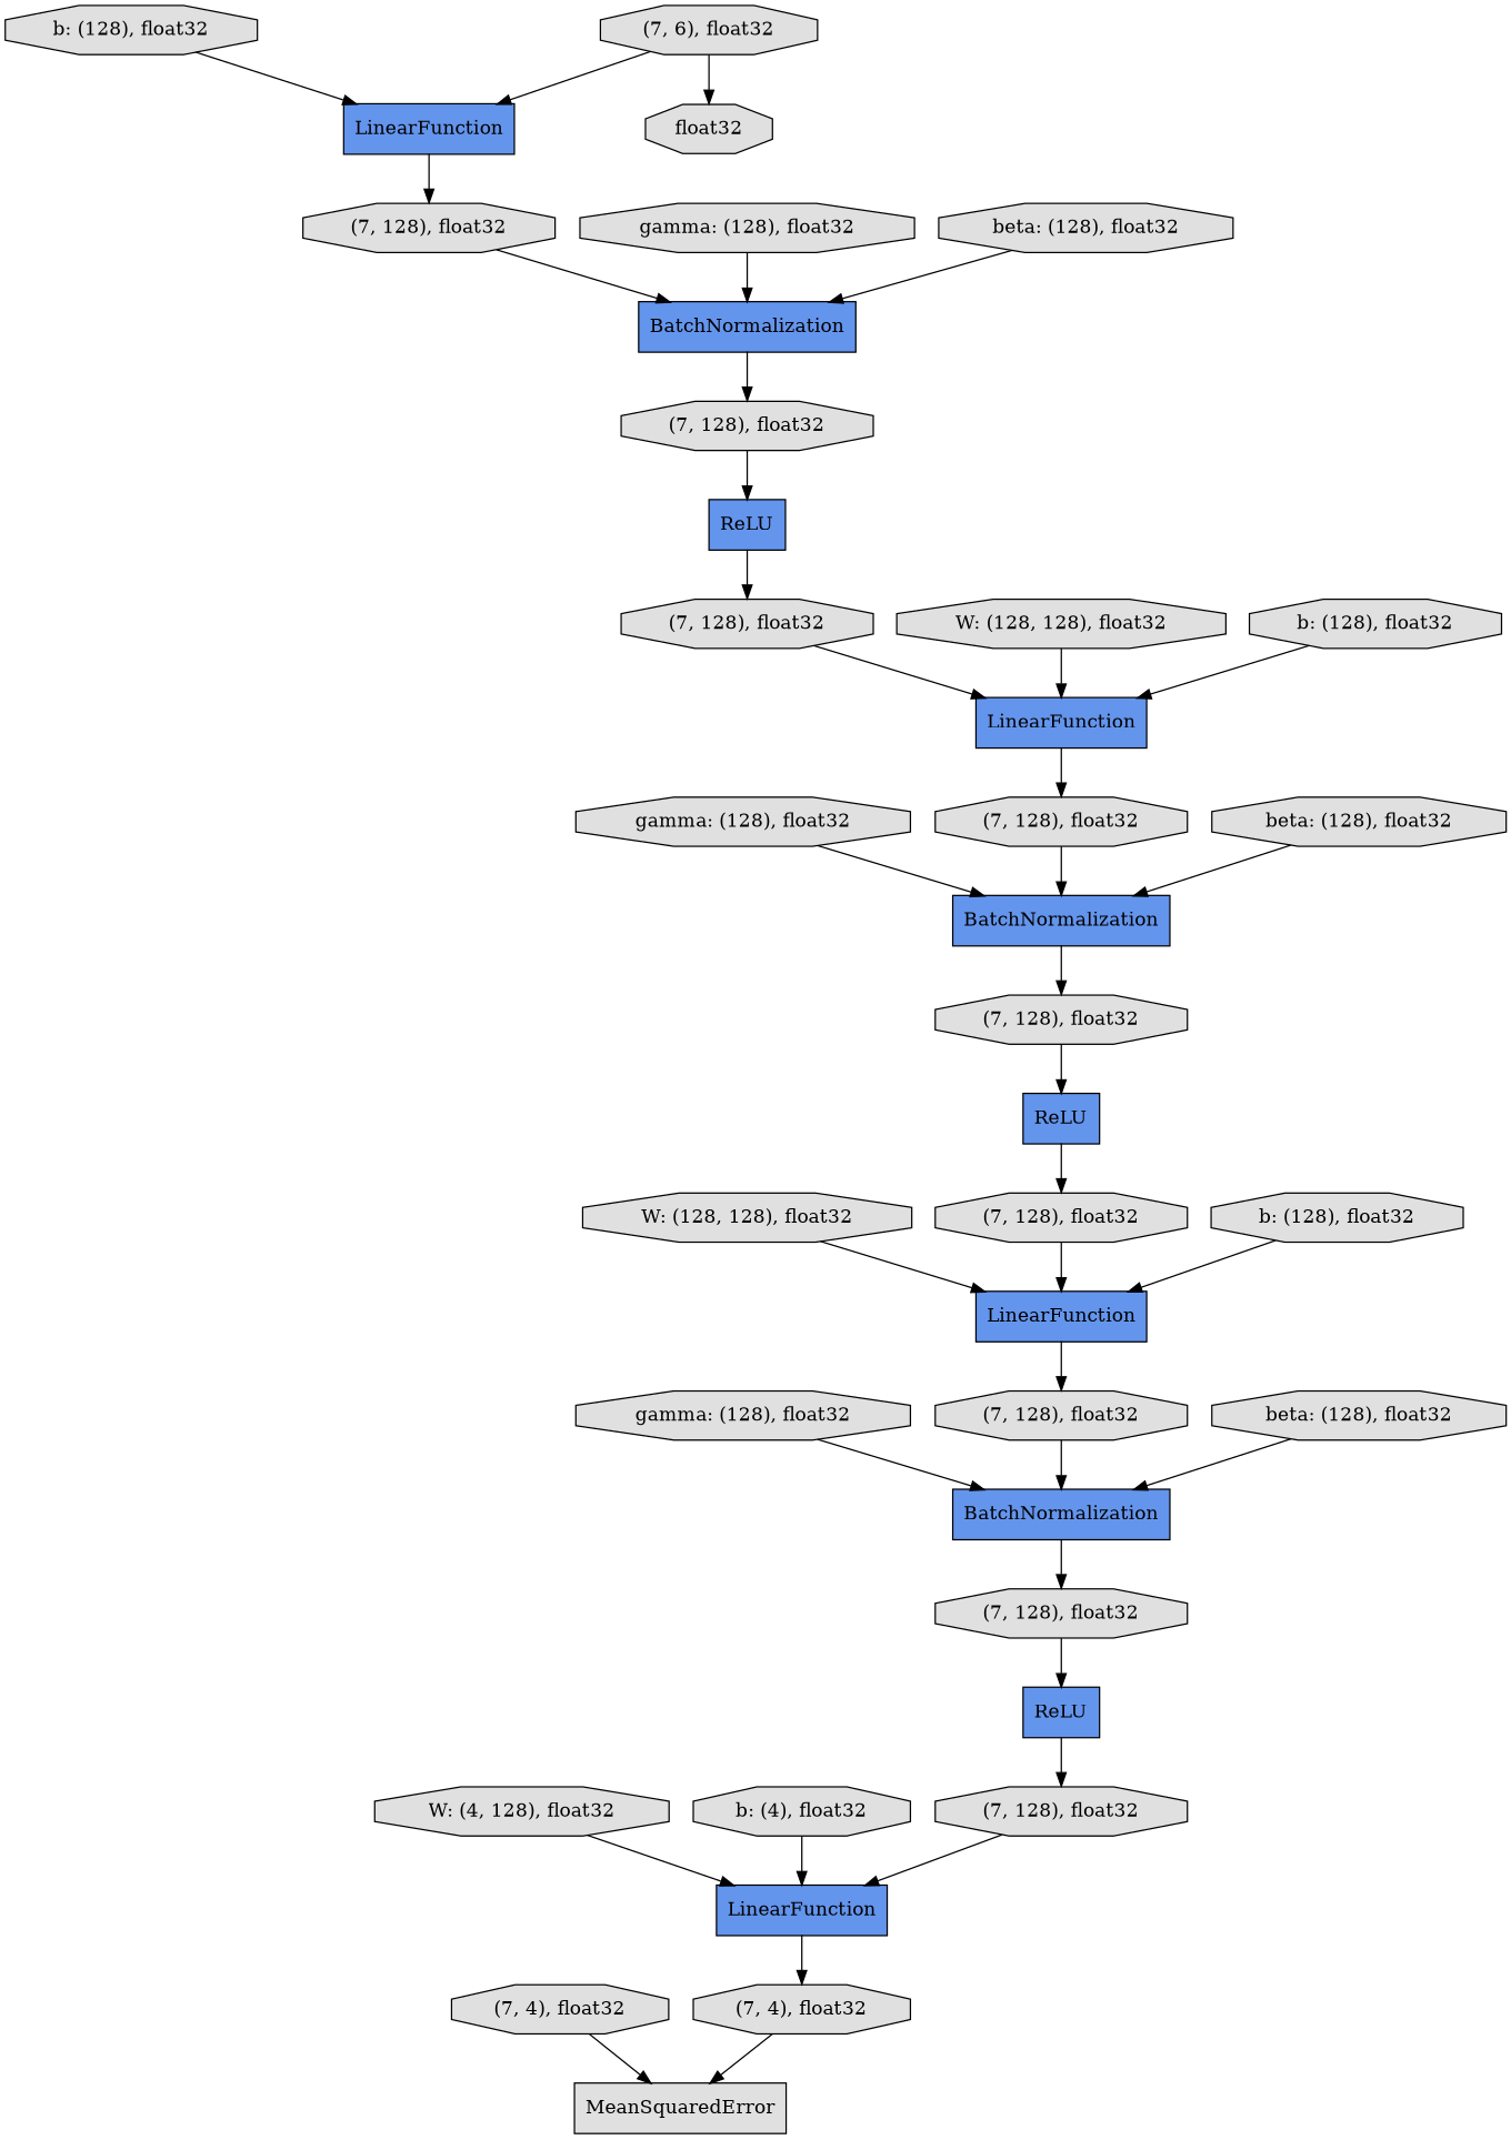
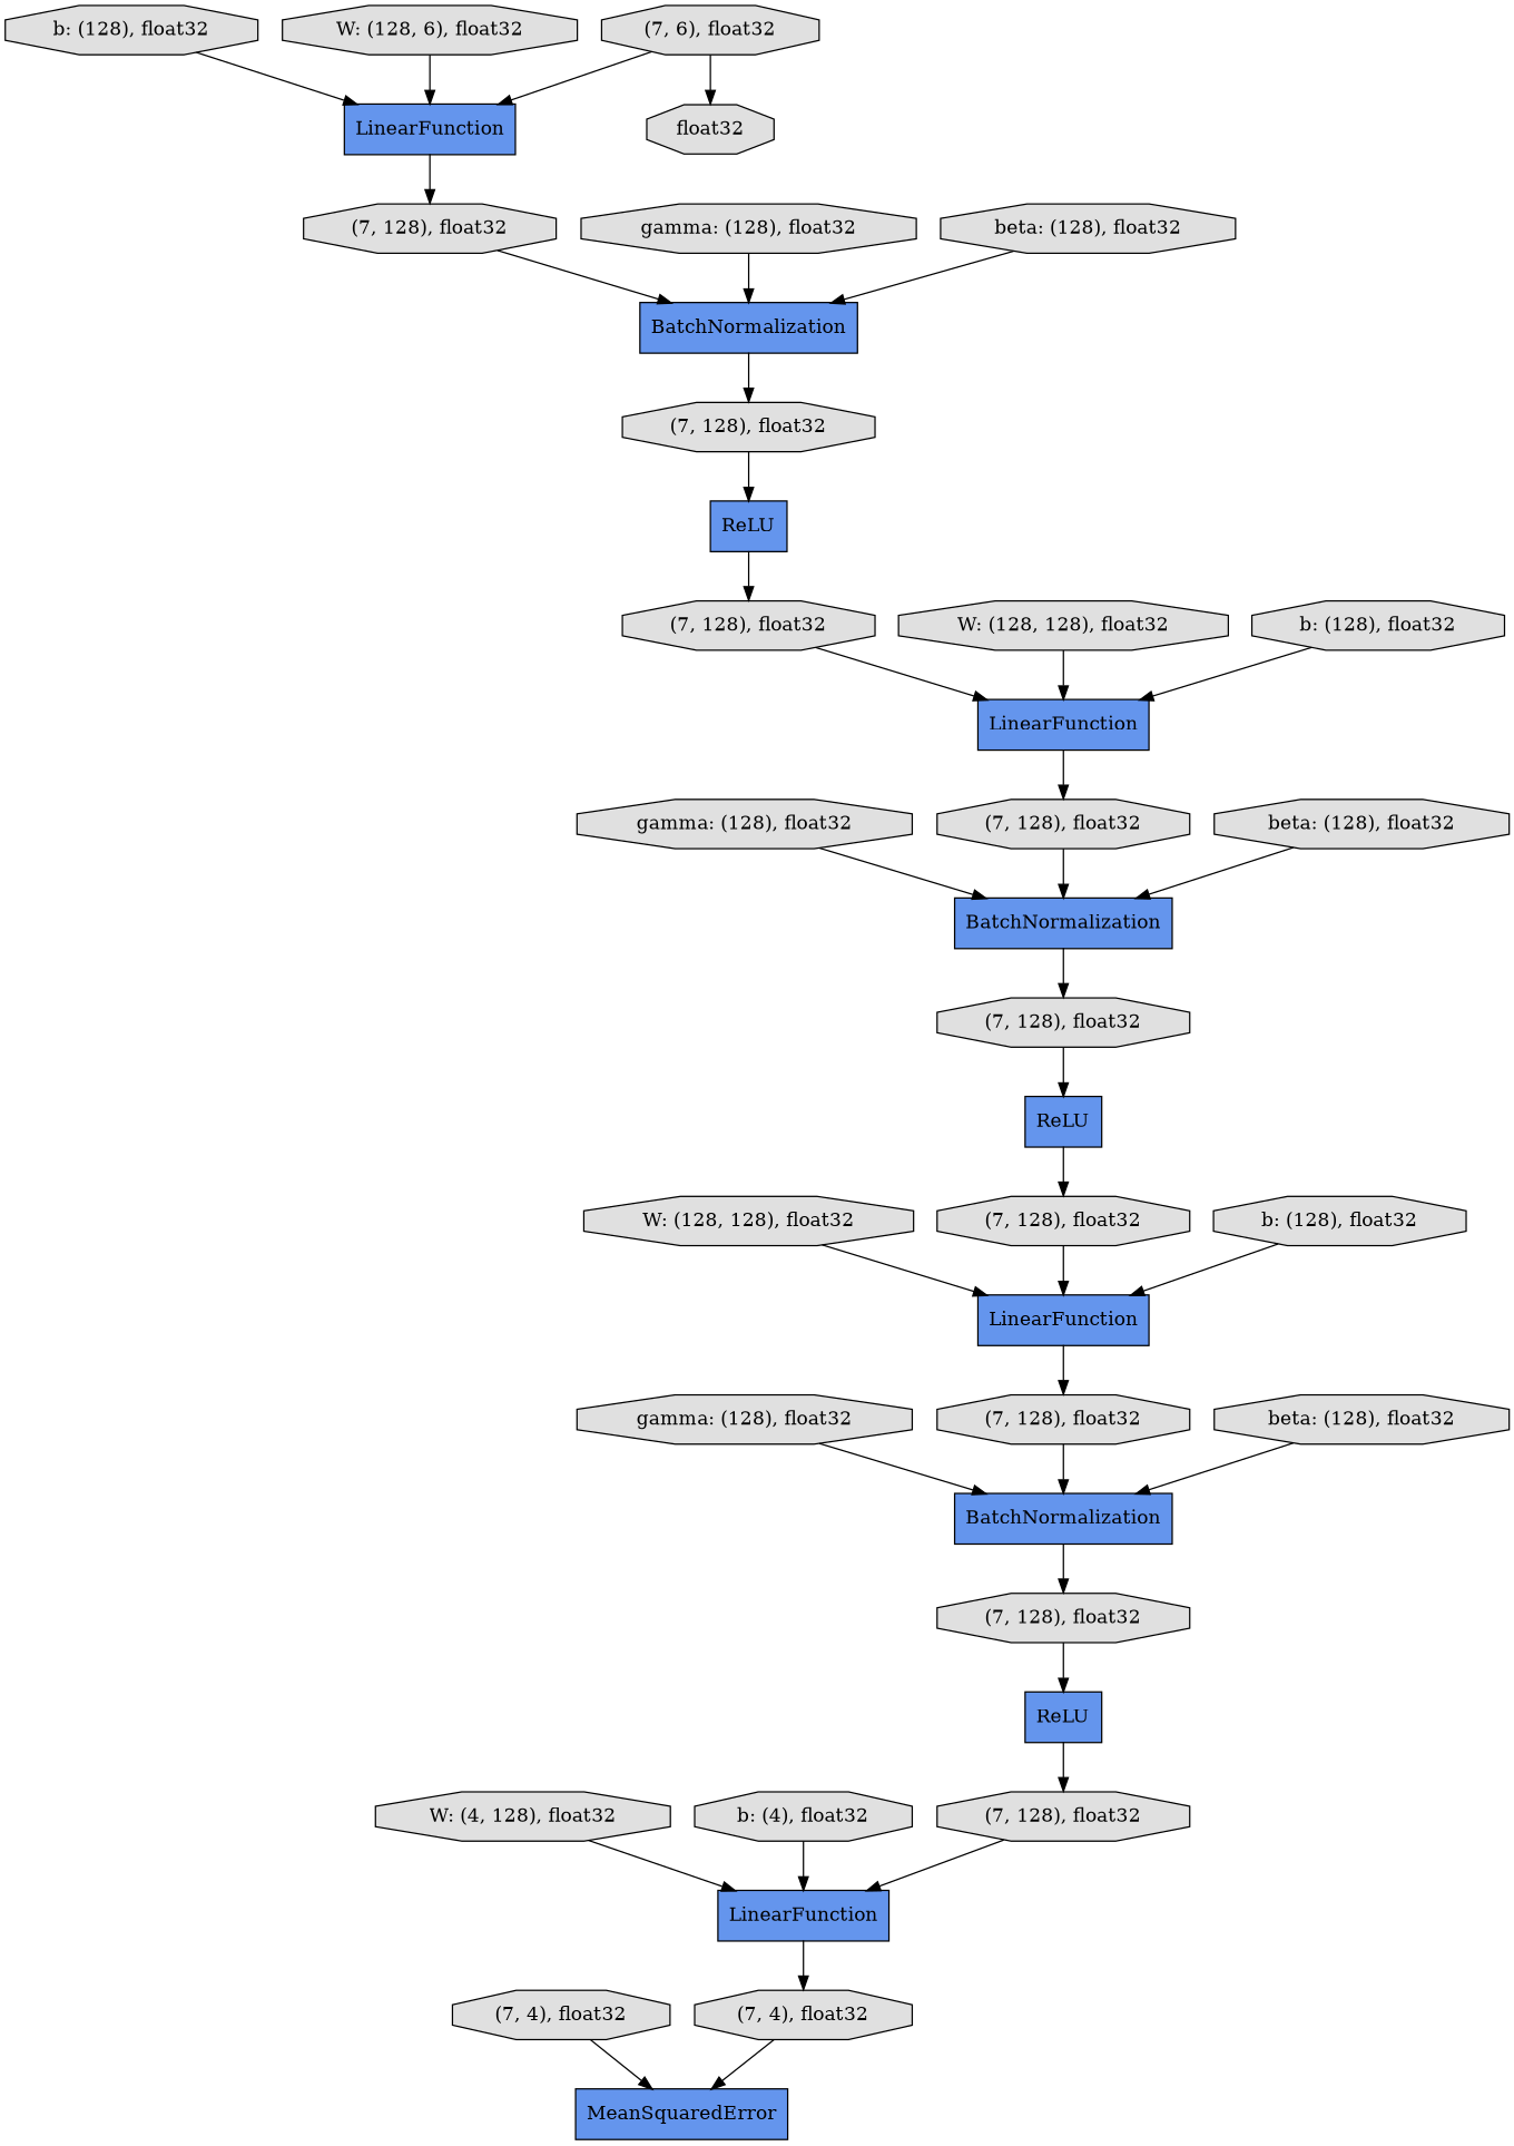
  digraph {
    rankdir=TB
    node [fillcolor="#E0E0E0" shape=octagon style=filled]
    n1 [fillcolor="#6495ED" label=BatchNormalization shape=record]
    n2 [label="(7, 128), float32"]
    n3 [fillcolor="#6495ED" label=ReLU shape=record]
    n4 [label="gamma: (128), float32"]
-   n5 [label=MeanSquaredError shape=record]
+   n5 [fillcolor="#6495ED" label=MeanSquaredError shape=record]
    n6 [label=float32]
    n7 [label="b: (128), float32"]
    n8 [fillcolor="#6495ED" label=LinearFunction shape=record]
    n9 [label="(7, 128), float32"]
    n10 [label="W: (128, 128), float32"]
    n11 [fillcolor="#6495ED" label=LinearFunction shape=record]
    n12 [label="(7, 128), float32"]
    n13 [fillcolor="#6495ED" label=BatchNormalization shape=record]
    n14 [label="(7, 128), float32"]
    n15 [fillcolor="#6495ED" label=ReLU shape=record]
    n16 [label="(7, 6), float32"]
    n17 [label="(7, 4), float32"]
    n18 [fillcolor="#6495ED" label=BatchNormalization shape=record]
    n19 [label="(7, 128), float32"]
    n20 [label="gamma: (128), float32"]
    n21 [label="(7, 128), float32"]
    n22 [fillcolor="#6495ED" label=ReLU shape=record]
    n23 [label="(7, 128), float32"]
    n24 [fillcolor="#6495ED" label=LinearFunction shape=record]
    n25 [label="(7, 4), float32"]
    n26 [label="W: (128, 128), float32"]
    n27 [fillcolor="#6495ED" label=LinearFunction shape=record]
    n28 [label="(7, 128), float32"]
    n29 [label="(7, 128), float32"]
    n30 [label="gamma: (128), float32"]
    n31 [label="W: (4, 128), float32"]
    n32 [label="b: (128), float32"]
+   n33 [label="W: (128, 6), float32"]
    n34 [label="b: (4), float32"]
    n35 [label="beta: (128), float32"]
    n36 [label="beta: (128), float32"]
    n37 [label="beta: (128), float32"]
    n38 [label="b: (128), float32"]
    n1 -> n2
    n2 -> n3
    n3 -> n29
    n4 -> n1
    n7 -> n8
    n8 -> n9
    n9 -> n18
    n10 -> n11
    n11 -> n12
    n12 -> n1
    n13 -> n14
    n14 -> n15
    n15 -> n21
    n16 -> n6
    n16 -> n8
    n17 -> n5
    n18 -> n19
    n19 -> n22
    n20 -> n13
    n21 -> n11
    n22 -> n23
    n23 -> n27
    n24 -> n25
    n25 -> n5
    n26 -> n27
    n27 -> n28
    n28 -> n13
    n29 -> n24
    n30 -> n18
    n31 -> n24
    n32 -> n27
+   n33 -> n8
    n34 -> n24
    n35 -> n18
    n36 -> n1
    n37 -> n13
    n38 -> n11
  }
